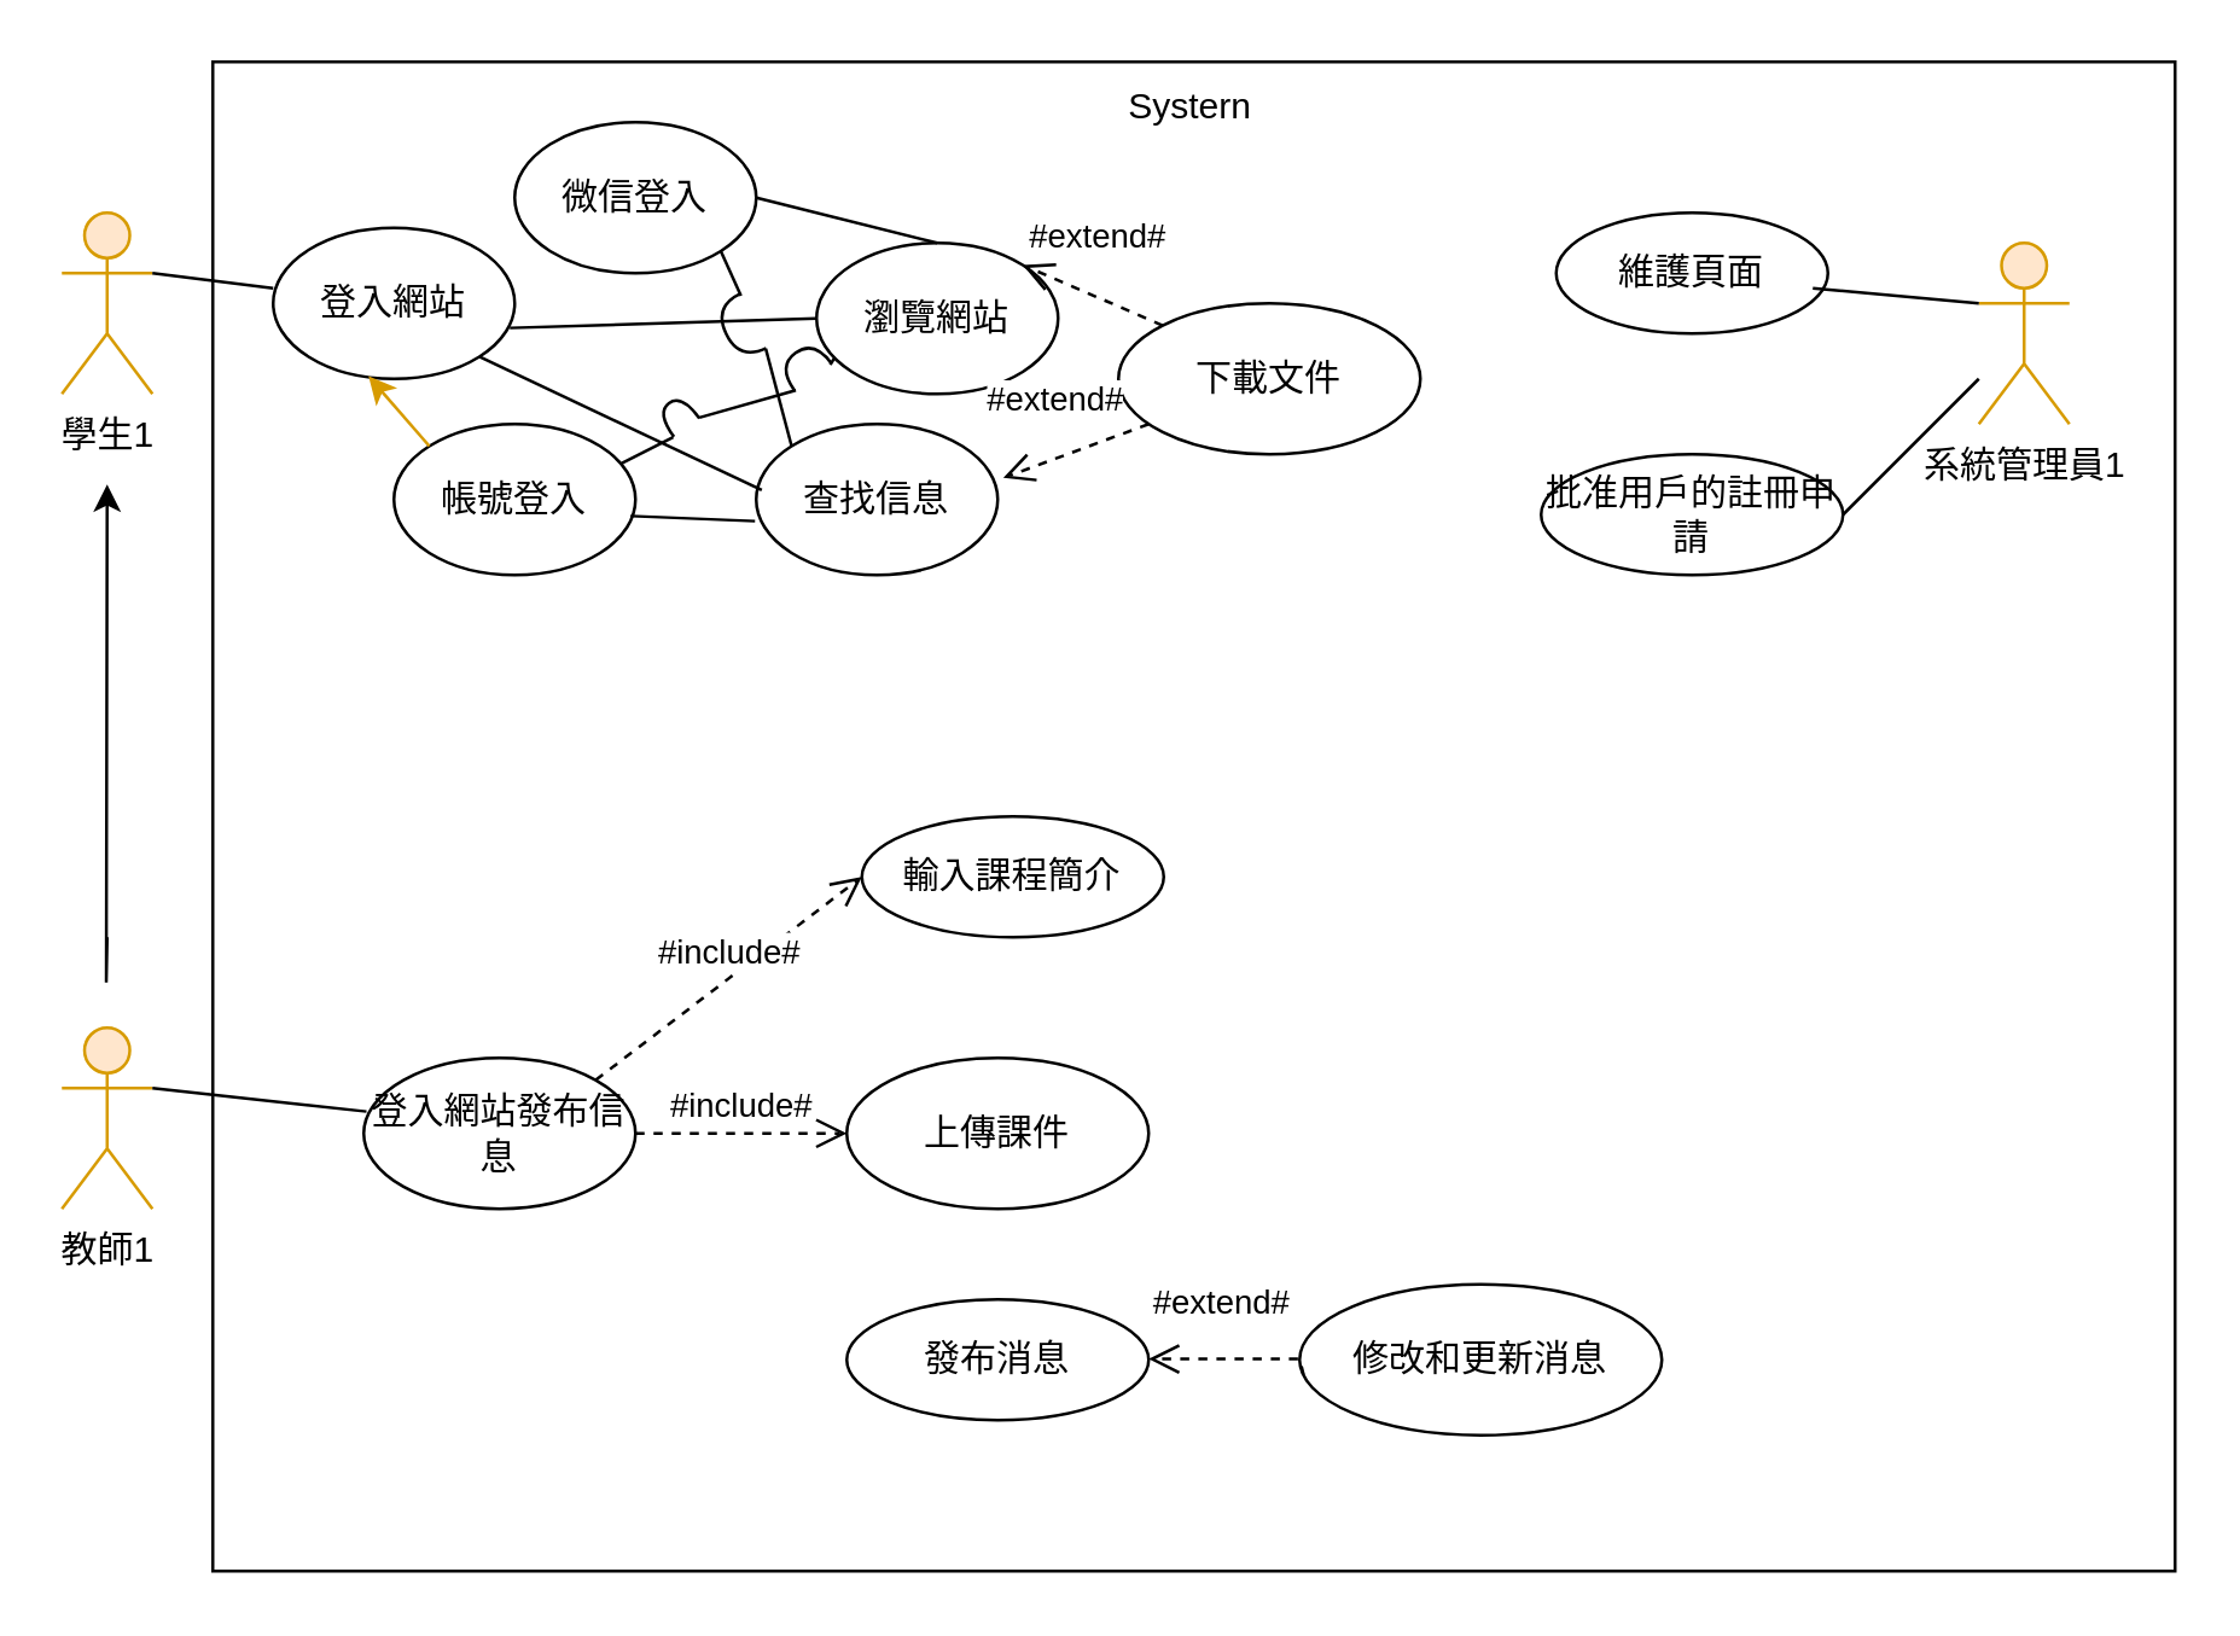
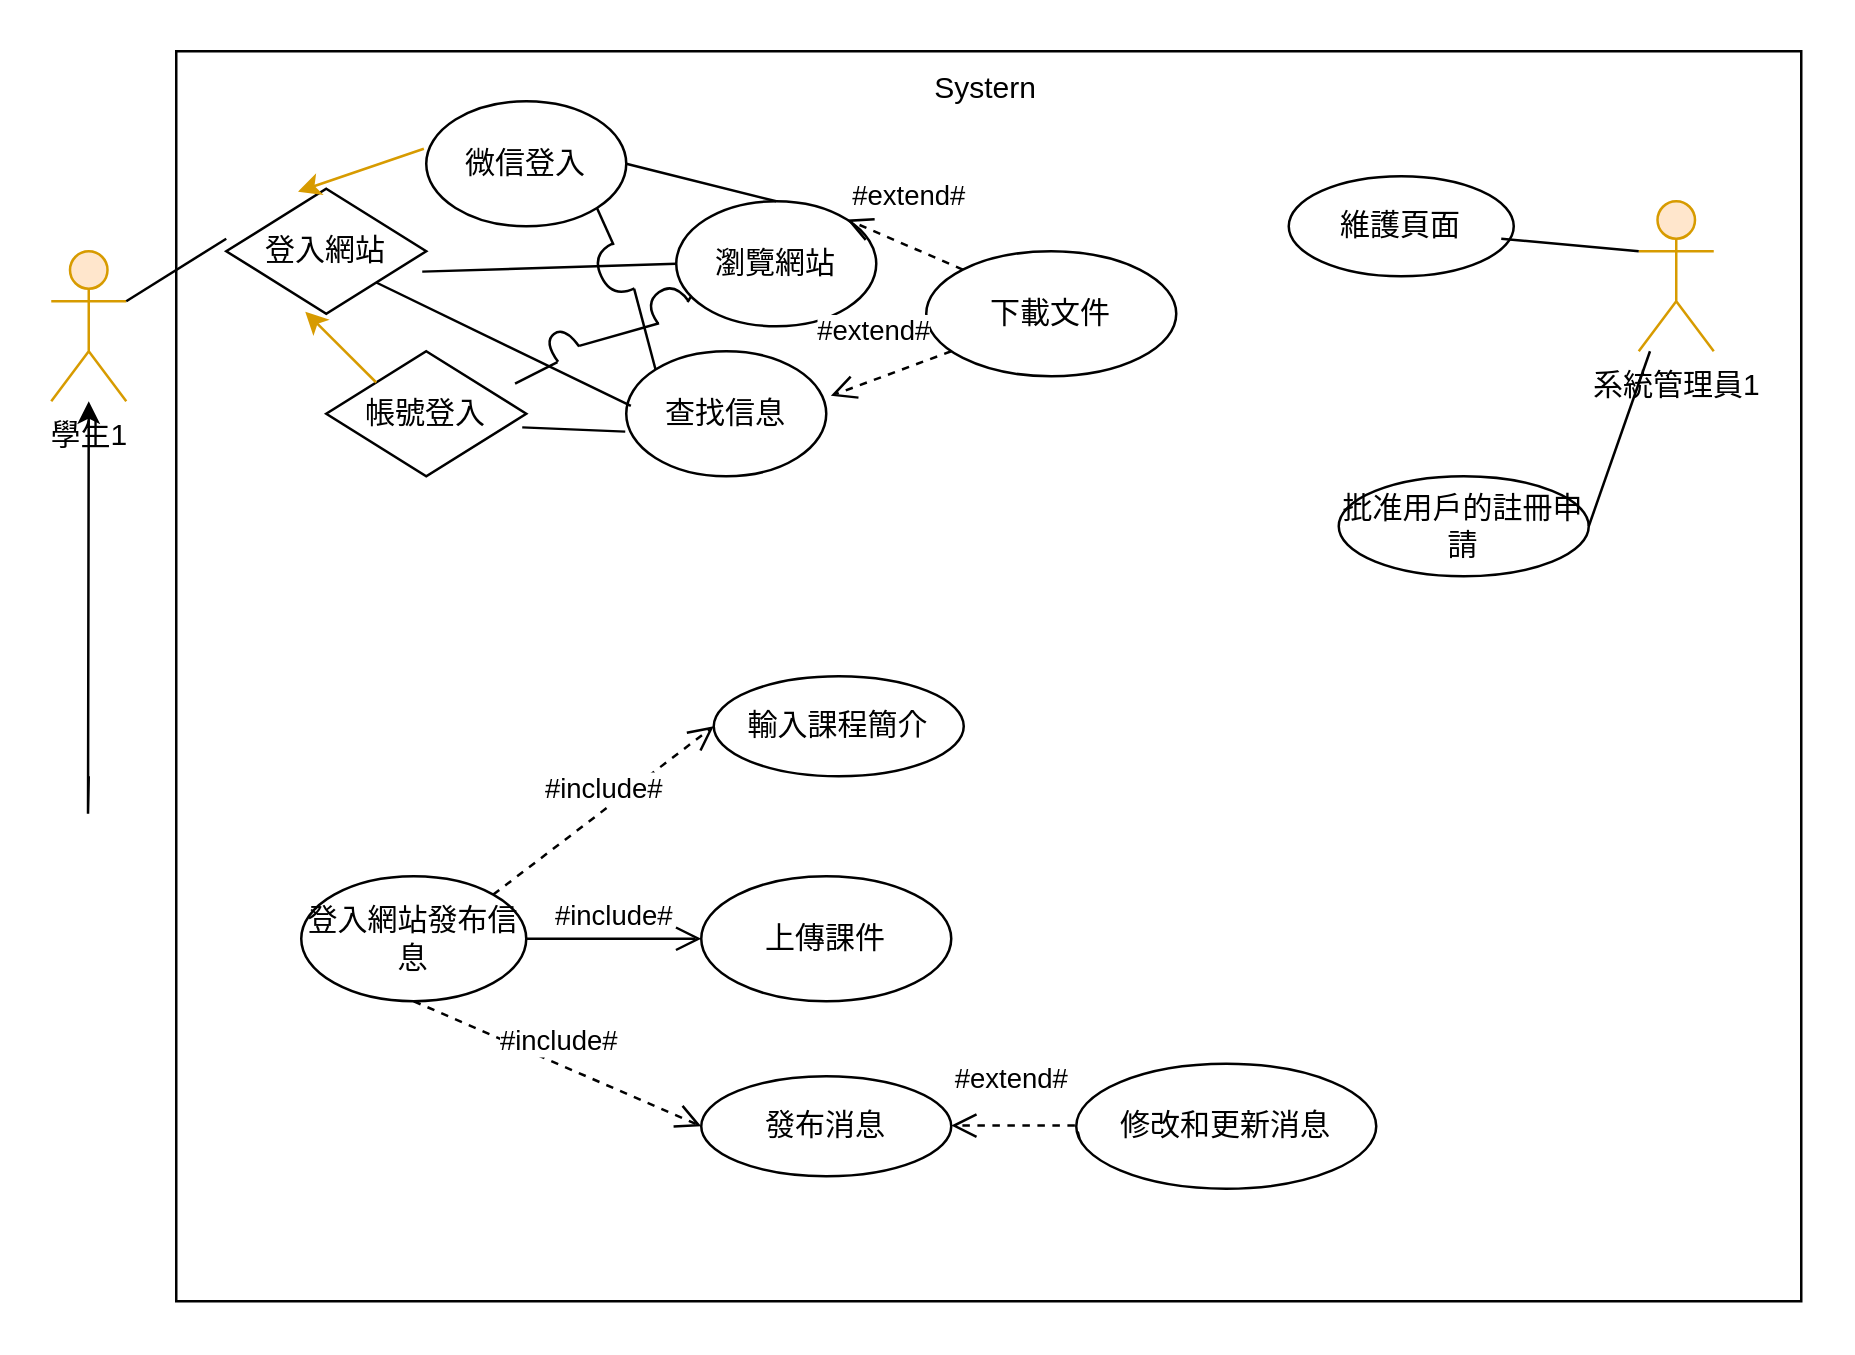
  <mxCell id="0" />
  <mxCell id="1" parent="0" />
- <mxCell id="2" value="學生1" style="shape=umlActor;verticalLabelPosition=bottom;verticalAlign=top;html=1;outlineConnect=0;fillColor=#ffe6cc;strokeColor=#d79b00;" vertex="1" parent="1"><mxGeometry x="20" y="70" width="30" height="60" as="geometry" /></mxCell>
- <mxCell id="3" value="教師1" style="shape=umlActor;verticalLabelPosition=bottom;verticalAlign=top;html=1;outlineConnect=0;fillColor=#ffe6cc;strokeColor=#d79b00;" vertex="1" parent="1"><mxGeometry x="20" y="340" width="30" height="60" as="geometry" /></mxCell>
+ <mxCell id="2" value="學生1" style="shape=umlActor;verticalLabelPosition=bottom;verticalAlign=top;html=1;outlineConnect=0;fillColor=#ffe6cc;strokeColor=#d79b00;" vertex="1" parent="1"><mxGeometry x="20" y="100" width="30" height="60" as="geometry" /></mxCell>
  <mxCell id="4" value="" style="endArrow=classic;html=1;rounded=0;" edge="1" parent="1"><mxGeometry width="50" height="50" relative="1" as="geometry"><mxPoint x="35" y="310" as="sourcePoint" /><mxPoint x="35" y="160" as="targetPoint" /><Array as="points"><mxPoint x="34.71" y="325" /></Array></mxGeometry></mxCell>
- <mxCell id="5" value="帳號登入" style="ellipse;whiteSpace=wrap;html=1;" vertex="1" parent="1"><mxGeometry x="130" y="140" width="80" height="50" as="geometry" /></mxCell>
+ <mxCell id="5" value="帳號登入" style="rhombus;whiteSpace=wrap;html=1;" vertex="1" parent="1"><mxGeometry x="130" y="140" width="80" height="50" as="geometry" /></mxCell>
  <mxCell id="6" value="發布消息" style="ellipse;whiteSpace=wrap;html=1;" vertex="1" parent="1"><mxGeometry x="280" y="430" width="100" height="40" as="geometry" /></mxCell>
  <mxCell id="7" value="修改和更新消息" style="ellipse;whiteSpace=wrap;html=1;" vertex="1" parent="1"><mxGeometry x="430" y="425" width="120" height="50" as="geometry" /></mxCell>
  <mxCell id="8" value="微信登入" style="ellipse;whiteSpace=wrap;html=1;" vertex="1" parent="1"><mxGeometry x="170" y="40" width="80" height="50" as="geometry" /></mxCell>
  <mxCell id="9" value="瀏覽網站" style="ellipse;whiteSpace=wrap;html=1;" vertex="1" parent="1"><mxGeometry x="270" y="80" width="80" height="50" as="geometry" /></mxCell>
- <mxCell id="10" value="登入網站" style="ellipse;whiteSpace=wrap;html=1;" vertex="1" parent="1"><mxGeometry x="90" y="75" width="80" height="50" as="geometry" /></mxCell>
+ <mxCell id="10" value="登入網站" style="rhombus;whiteSpace=wrap;html=1;" vertex="1" parent="1"><mxGeometry x="90" y="75" width="80" height="50" as="geometry" /></mxCell>
  <mxCell id="11" value="查找信息" style="ellipse;whiteSpace=wrap;html=1;" vertex="1" parent="1"><mxGeometry x="250" y="140" width="80" height="50" as="geometry" /></mxCell>
  <mxCell id="12" value="登入網站發布信息" style="ellipse;whiteSpace=wrap;html=1;" vertex="1" parent="1"><mxGeometry x="120" y="350" width="90" height="50" as="geometry" /></mxCell>
  <mxCell id="13" value="維護頁面" style="ellipse;whiteSpace=wrap;html=1;" vertex="1" parent="1"><mxGeometry x="515" y="70" width="90" height="40" as="geometry" /></mxCell>
  <mxCell id="14" value="下載文件" style="ellipse;whiteSpace=wrap;html=1;" vertex="1" parent="1"><mxGeometry x="370" y="100" width="100" height="50" as="geometry" /></mxCell>
  <mxCell id="15" value="輸入課程簡介" style="ellipse;whiteSpace=wrap;html=1;" vertex="1" parent="1"><mxGeometry x="285" y="270" width="100" height="40" as="geometry" /></mxCell>
- <mxCell id="16" value="批准用戶的註冊申請" style="ellipse;whiteSpace=wrap;html=1;" vertex="1" parent="1"><mxGeometry x="510" y="150" width="100" height="40" as="geometry" /></mxCell>
+ <mxCell id="16" value="批准用戶的註冊申請" style="ellipse;whiteSpace=wrap;html=1;" vertex="1" parent="1"><mxGeometry x="535" y="190" width="100" height="40" as="geometry" /></mxCell>
  <mxCell id="17" value="上傳課件" style="ellipse;whiteSpace=wrap;html=1;" vertex="1" parent="1"><mxGeometry x="280" y="350" width="100" height="50" as="geometry" /></mxCell>
- <mxCell id="18" value="" style="endArrow=none;html=1;rounded=0;entryX=0.01;entryY=0.355;entryDx=0;entryDy=0;entryPerimeter=0;exitX=1;exitY=0.333;exitDx=0;exitDy=0;exitPerimeter=0;" edge="1" parent="1" source="3" target="12"><mxGeometry width="50" height="50" relative="1" as="geometry"><mxPoint x="60" y="360" as="sourcePoint" /><mxPoint x="200" y="270" as="targetPoint" /><Array as="points" /></mxGeometry></mxCell>
  <mxCell id="19" value="" style="endArrow=none;html=1;rounded=0;exitX=1;exitY=0.333;exitDx=0;exitDy=0;exitPerimeter=0;entryX=0;entryY=0.4;entryDx=0;entryDy=0;entryPerimeter=0;" edge="1" parent="1" source="2" target="10"><mxGeometry width="50" height="50" relative="1" as="geometry"><mxPoint x="150" y="270" as="sourcePoint" /><mxPoint x="200" y="220" as="targetPoint" /></mxGeometry></mxCell>
  <mxCell id="20" value="" style="endArrow=classic;html=1;rounded=0;entryX=0.395;entryY=0.983;entryDx=0;entryDy=0;entryPerimeter=0;exitX=0;exitY=0;exitDx=0;exitDy=0;fillColor=#ffe6cc;strokeColor=#d79b00;" edge="1" parent="1" source="5" target="10"><mxGeometry width="50" height="50" relative="1" as="geometry"><mxPoint x="150" y="270" as="sourcePoint" /><mxPoint x="200" y="220" as="targetPoint" /></mxGeometry></mxCell>
+ <mxCell id="21" value="" style="endArrow=classic;html=1;rounded=0;exitX=-0.012;exitY=0.38;exitDx=0;exitDy=0;exitPerimeter=0;entryX=0.359;entryY=0.023;entryDx=0;entryDy=0;entryPerimeter=0;fillColor=#ffe6cc;strokeColor=#d79b00;" edge="1" parent="1" source="8" target="10"><mxGeometry width="50" height="50" relative="1" as="geometry"><mxPoint x="150" y="270" as="sourcePoint" /><mxPoint x="200" y="220" as="targetPoint" /></mxGeometry></mxCell>
  <mxCell id="22" value="" style="endArrow=none;html=1;rounded=0;exitX=0.98;exitY=0.663;exitDx=0;exitDy=0;exitPerimeter=0;entryX=0;entryY=0.5;entryDx=0;entryDy=0;" edge="1" parent="1" source="10" target="9"><mxGeometry width="50" height="50" relative="1" as="geometry"><mxPoint x="150" y="270" as="sourcePoint" /><mxPoint x="220" y="120" as="targetPoint" /></mxGeometry></mxCell>
  <mxCell id="23" value="" style="endArrow=none;html=1;rounded=0;entryX=-0.005;entryY=0.643;entryDx=0;entryDy=0;entryPerimeter=0;exitX=0.98;exitY=0.609;exitDx=0;exitDy=0;exitPerimeter=0;" edge="1" parent="1" source="5" target="11"><mxGeometry width="50" height="50" relative="1" as="geometry"><mxPoint x="150" y="270" as="sourcePoint" /><mxPoint x="200" y="220" as="targetPoint" /><Array as="points" /></mxGeometry></mxCell>
  <mxCell id="24" value="" style="endArrow=none;html=1;rounded=0;exitX=1;exitY=1;exitDx=0;exitDy=0;entryX=0.023;entryY=0.437;entryDx=0;entryDy=0;entryPerimeter=0;" edge="1" parent="1" source="10" target="11"><mxGeometry width="50" height="50" relative="1" as="geometry"><mxPoint x="150" y="270" as="sourcePoint" /><mxPoint x="200" y="220" as="targetPoint" /></mxGeometry></mxCell>
  <mxCell id="25" value="" style="endArrow=none;html=1;rounded=0;exitX=1;exitY=0.5;exitDx=0;exitDy=0;entryX=0.5;entryY=0;entryDx=0;entryDy=0;" edge="1" parent="1" source="8" target="9"><mxGeometry width="50" height="50" relative="1" as="geometry"><mxPoint x="150" y="270" as="sourcePoint" /><mxPoint x="200" y="220" as="targetPoint" /></mxGeometry></mxCell>
  <mxCell id="26" value="#include#" style="html=1;verticalAlign=bottom;endArrow=open;dashed=1;endSize=8;curved=0;rounded=0;entryX=0;entryY=0.5;entryDx=0;entryDy=0;exitX=1;exitY=0;exitDx=0;exitDy=0;" edge="1" parent="1" source="12" target="15"><mxGeometry relative="1" as="geometry"><mxPoint x="220" y="360" as="sourcePoint" /><mxPoint x="140" y="360" as="targetPoint" /></mxGeometry></mxCell>
- <mxCell id="27" value="#include#" style="html=1;verticalAlign=bottom;endArrow=open;dashed=1;endSize=8;curved=0;rounded=0;entryX=0;entryY=0.5;entryDx=0;entryDy=0;exitX=1;exitY=0.5;exitDx=0;exitDy=0;" edge="1" parent="1" source="12" target="17"><mxGeometry relative="1" as="geometry"><mxPoint x="207" y="367" as="sourcePoint" /><mxPoint x="290" y="310" as="targetPoint" /></mxGeometry></mxCell>
+ <mxCell id="27" value="#include#" style="html=1;verticalAlign=bottom;endArrow=open;dashed=0;endSize=8;curved=0;rounded=0;entryX=0;entryY=0.5;entryDx=0;entryDy=0;exitX=1;exitY=0.5;exitDx=0;exitDy=0;" edge="1" parent="1" source="12" target="17"><mxGeometry relative="1" as="geometry"><mxPoint x="207" y="367" as="sourcePoint" /><mxPoint x="290" y="310" as="targetPoint" /></mxGeometry></mxCell>
+ <mxCell id="28" value="#include#" style="html=1;verticalAlign=bottom;endArrow=open;dashed=1;endSize=8;curved=0;rounded=0;entryX=0;entryY=0.5;entryDx=0;entryDy=0;exitX=0.5;exitY=1;exitDx=0;exitDy=0;" edge="1" parent="1" source="12" target="6"><mxGeometry relative="1" as="geometry"><mxPoint x="217" y="377" as="sourcePoint" /><mxPoint x="300" y="320" as="targetPoint" /></mxGeometry></mxCell>
  <mxCell id="29" value="#extend#" style="html=1;verticalAlign=bottom;endArrow=open;dashed=1;endSize=8;curved=0;rounded=0;exitX=0.011;exitY=0.6;exitDx=0;exitDy=0;exitPerimeter=0;" edge="1" parent="1" source="7"><mxGeometry x="0.111" y="-10" relative="1" as="geometry"><mxPoint x="470" y="449.71" as="sourcePoint" /><mxPoint x="380" y="449.71" as="targetPoint" /><Array as="points"><mxPoint x="430" y="449.71" /></Array><mxPoint as="offset" /></mxGeometry></mxCell>
  <mxCell id="30" value="#extend#" style="html=1;verticalAlign=bottom;endArrow=open;dashed=1;endSize=8;curved=0;rounded=0;entryX=1.023;entryY=0.357;entryDx=0;entryDy=0;entryPerimeter=0;" edge="1" parent="1" target="11"><mxGeometry x="0.111" y="-10" relative="1" as="geometry"><mxPoint x="380" y="140" as="sourcePoint" /><mxPoint x="340" y="134.71" as="targetPoint" /><Array as="points" /><mxPoint as="offset" /></mxGeometry></mxCell>
  <mxCell id="31" value="系統管理員1" style="shape=umlActor;verticalLabelPosition=bottom;verticalAlign=top;html=1;outlineConnect=0;fillColor=#ffe6cc;strokeColor=#d79b00;" vertex="1" parent="1"><mxGeometry x="655" y="80" width="30" height="60" as="geometry" /></mxCell>
  <mxCell id="32" value="" style="endArrow=none;html=1;rounded=0;entryX=0;entryY=0.333;entryDx=0;entryDy=0;entryPerimeter=0;" edge="1" parent="1" target="31"><mxGeometry width="50" height="50" relative="1" as="geometry"><mxPoint x="600" y="95" as="sourcePoint" /><mxPoint x="660" y="105" as="targetPoint" /></mxGeometry></mxCell>
  <mxCell id="33" value="" style="endArrow=none;html=1;rounded=0;entryX=1;entryY=0.5;entryDx=0;entryDy=0;" edge="1" parent="1" source="31" target="16"><mxGeometry width="50" height="50" relative="1" as="geometry"><mxPoint x="350" y="210" as="sourcePoint" /><mxPoint x="400" y="160" as="targetPoint" /></mxGeometry></mxCell>
  <mxCell id="34" value="" style="rounded=0;whiteSpace=wrap;html=1;fillColor=none;" vertex="1" parent="1"><mxGeometry x="70" y="20" width="650" height="500" as="geometry" /></mxCell>
  <mxCell id="35" value="#extend#" style="html=1;verticalAlign=bottom;endArrow=open;dashed=1;endSize=8;curved=0;rounded=0;entryX=1;entryY=0;entryDx=0;entryDy=0;exitX=0;exitY=0;exitDx=0;exitDy=0;" edge="1" parent="1" source="14" target="9"><mxGeometry x="0.111" y="-10" relative="1" as="geometry"><mxPoint x="390" y="150" as="sourcePoint" /><mxPoint x="342" y="168" as="targetPoint" /><Array as="points" /><mxPoint as="offset" /></mxGeometry></mxCell>
  <mxCell id="36" value="" style="endArrow=none;html=1;rounded=0;entryX=1;entryY=1;entryDx=0;entryDy=0;exitX=0.021;exitY=0.964;exitDx=0;exitDy=0;exitPerimeter=0;" edge="1" parent="1" source="37" target="8"><mxGeometry width="50" height="50" relative="1" as="geometry"><mxPoint x="320" y="240" as="sourcePoint" /><mxPoint x="370" y="190" as="targetPoint" /></mxGeometry></mxCell>
  <mxCell id="37" value="" style="shape=requiredInterface;html=1;verticalLabelPosition=bottom;sketch=0;direction=west;rotation=-25;" vertex="1" parent="1"><mxGeometry x="239.53" y="97.89" width="10" height="20" as="geometry" /></mxCell>
  <mxCell id="38" value="" style="endArrow=none;html=1;rounded=0;entryX=0.021;entryY=-0.007;entryDx=0;entryDy=0;entryPerimeter=0;exitX=0;exitY=0;exitDx=0;exitDy=0;" edge="1" parent="1" source="11" target="37"><mxGeometry width="50" height="50" relative="1" as="geometry"><mxPoint x="350" y="250" as="sourcePoint" /><mxPoint x="400" y="200" as="targetPoint" /></mxGeometry></mxCell>
  <mxCell id="39" value="" style="endArrow=none;html=1;rounded=0;exitX=0.944;exitY=0.259;exitDx=0;exitDy=0;exitPerimeter=0;entryX=0.006;entryY=-0.029;entryDx=0;entryDy=0;entryPerimeter=0;" edge="1" parent="1" source="5" target="40"><mxGeometry width="50" height="50" relative="1" as="geometry"><mxPoint x="210" y="190" as="sourcePoint" /><mxPoint x="270" y="180" as="targetPoint" /></mxGeometry></mxCell>
  <mxCell id="40" value="" style="shape=requiredInterface;html=1;verticalLabelPosition=bottom;sketch=0;direction=west;rotation=54;" vertex="1" parent="1"><mxGeometry x="219.03" y="131.9" width="10" height="10.41" as="geometry" /></mxCell>
  <mxCell id="41" value="" style="shape=requiredInterface;html=1;verticalLabelPosition=bottom;sketch=0;direction=west;rotation=54;" vertex="1" parent="1"><mxGeometry x="260.97" y="112.88" width="10" height="15.2" as="geometry" /></mxCell>
  <mxCell id="42" value="" style="endArrow=none;html=1;rounded=0;entryX=-0.007;entryY=0.026;entryDx=0;entryDy=0;entryPerimeter=0;exitX=0.02;exitY=1.013;exitDx=0;exitDy=0;exitPerimeter=0;" edge="1" parent="1" source="40" target="41"><mxGeometry width="50" height="50" relative="1" as="geometry"><mxPoint x="210" y="180" as="sourcePoint" /><mxPoint x="260" y="130" as="targetPoint" /></mxGeometry></mxCell>
  <mxCell id="43" value="" style="endArrow=none;html=1;rounded=0;entryX=0.013;entryY=0.96;entryDx=0;entryDy=0;entryPerimeter=0;exitX=0.074;exitY=0.763;exitDx=0;exitDy=0;exitPerimeter=0;" edge="1" parent="1" source="9" target="41"><mxGeometry width="50" height="50" relative="1" as="geometry"><mxPoint x="210" y="180" as="sourcePoint" /><mxPoint x="260" y="130" as="targetPoint" /></mxGeometry></mxCell>
  <mxCell id="44" value="Systern" style="text;html=1;align=center;verticalAlign=middle;whiteSpace=wrap;rounded=0;" vertex="1" parent="1"><mxGeometry x="364" y="20" width="60" height="30" as="geometry" /></mxCell>
